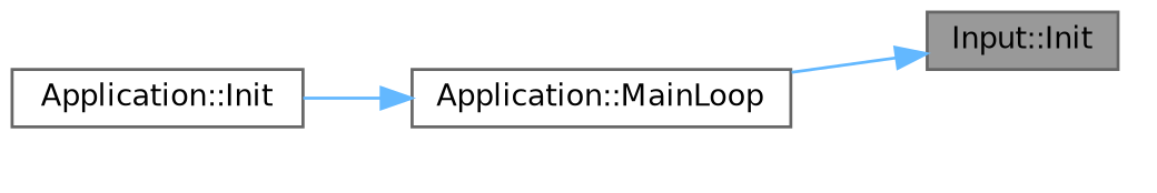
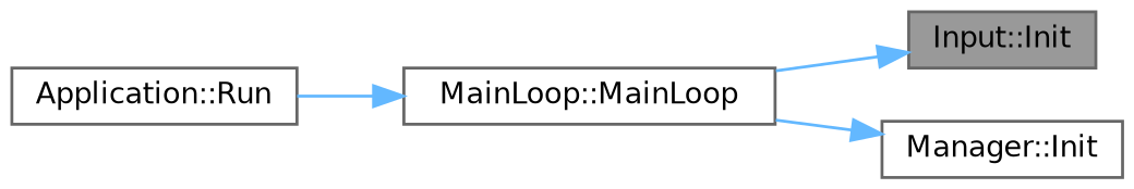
  digraph {
    rankdir=RL
    node [color=grey40 fillcolor=white fontname=Helvetica fontsize=10 shape=box style=filled]
    edge [color=steelblue1 dir=back fontname=Helvetica fontsize=10 labelfontname=Helvetica labelfontsize=10 style=solid]
    n1 [color=gray40 fillcolor=grey60 fontcolor=black height=0.2 label="Input::Init" width=0.4]
-   n2 [height=0.2 label="Application::MainLoop" width=0.4]
-   n4 [height=0.2 label="Application::Init" width=0.4]
+   n2 [height=0.2 label="MainLoop::MainLoop" width=0.4]
+   n3 [height=0.2 label="Manager::Init" width=0.4]
+   n4 [height=0.2 label="Application::Run" width=0.4]
    n1 -> n2
    n2 -> n4
+   n3 -> n2
  }
